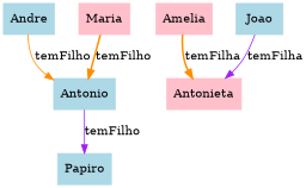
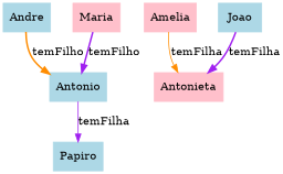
  digraph {
    node [color=lightblue shape=box style=filled]
    edge [color=darkorange style=bold]
    Andre
    Antonio
    Papiro
    Maria [color=pink]
    Antonieta [color=pink]
    Amelia [color=pink]
    Joao
-   Andre -> Antonio [label=temFilho style=solid]
-   Antonio -> Papiro [color=purple label=temFilho style=solid]
-   Maria -> Antonio [label=temFilho]
-   Amelia -> Antonieta [label=temFilha]
-   Joao -> Antonieta [color=purple label=temFilha style=solid]
+   Andre -> Antonio [label=temFilho]
+   Antonio -> Papiro [color=purple label=temFilha style=solid]
+   Maria -> Antonio [color=purple label=temFilho]
+   Amelia -> Antonieta [label=temFilha style=solid]
+   Joao -> Antonieta [color=purple label=temFilha]
  }
